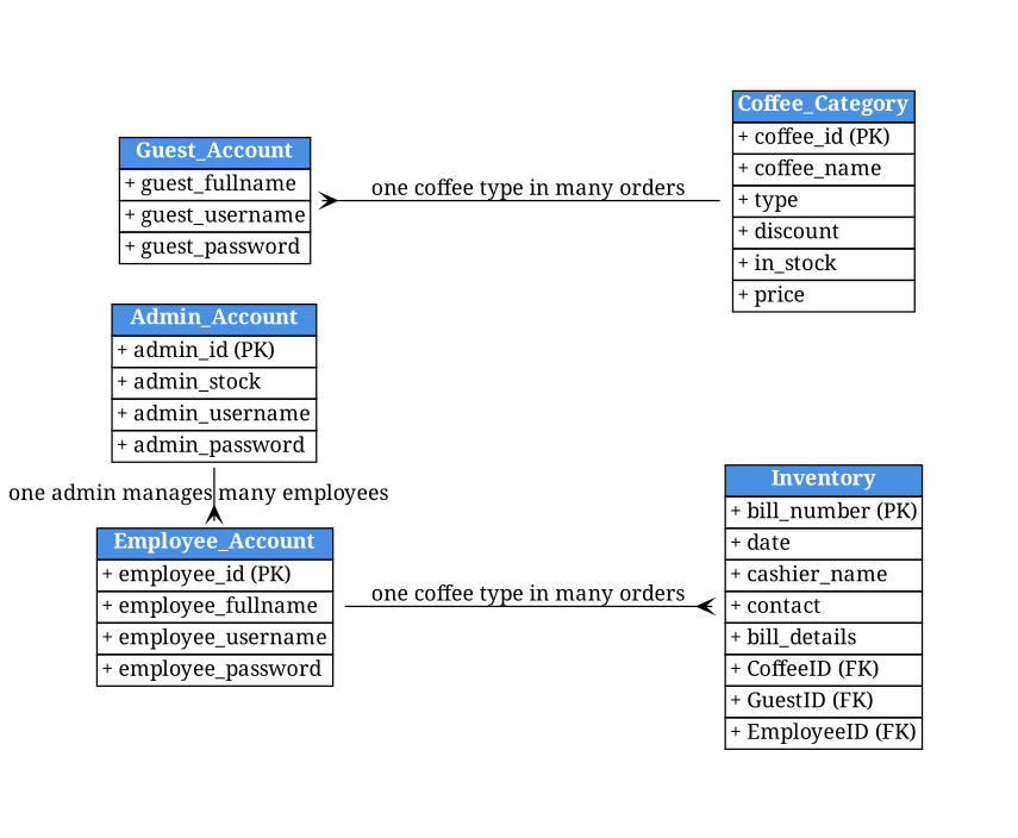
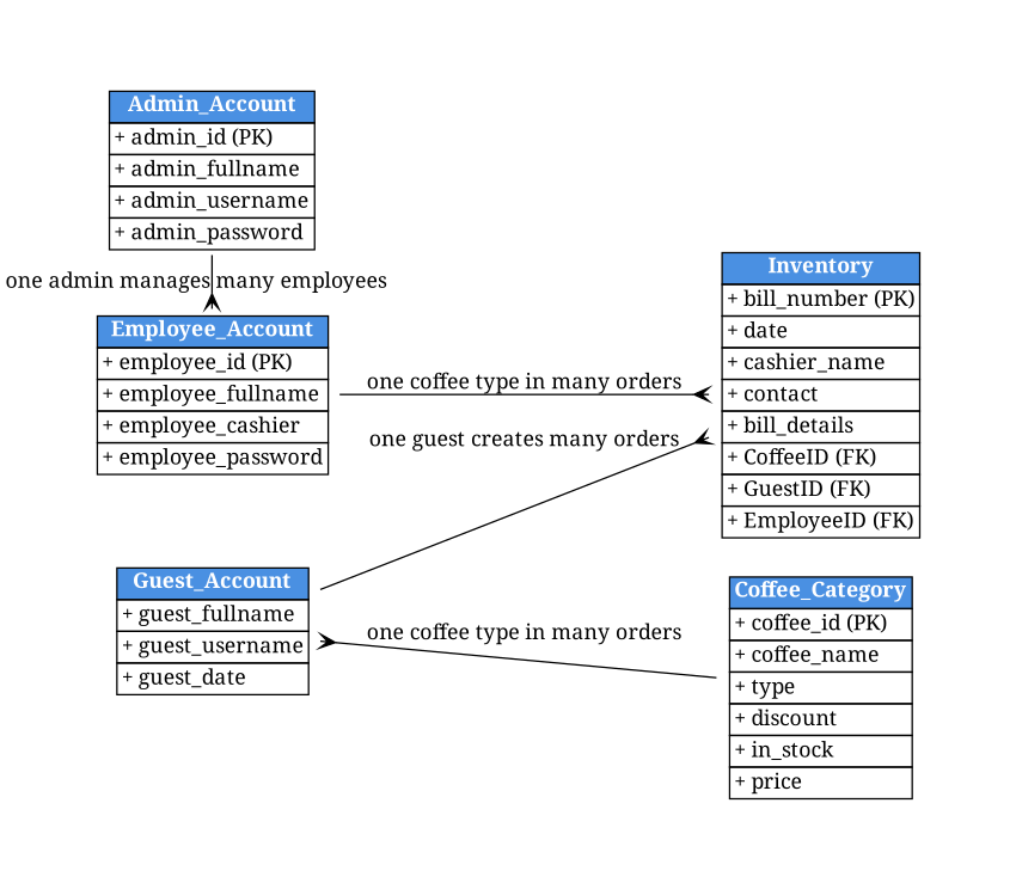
  digraph {
    fontname="Noto Serif"
    rankdir=LR
    node [fontname="Noto Serif" shape=none]
    edge [arrowhead=crow fontname="Noto Serif"]
-   n1 [label=<         <TABLE BORDER="0" CELLBORDER="1" CELLSPACING="0">             <TR><TD BGCOLOR="#4A90E2"><FONT COLOR="white"><B>Admin_Account</B></FONT></TD></TR>             <TR><TD ALIGN="LEFT">+ admin_id (PK)</TD></TR>             <TR><TD ALIGN="LEFT">+ admin_stock</TD></TR>             <TR><TD ALIGN="LEFT">+ admin_username</TD></TR>             <TR><TD ALIGN="LEFT">+ admin_password</TD></TR>         </TABLE>>]
-   n2 [label=<         <TABLE BORDER="0" CELLBORDER="1" CELLSPACING="0">             <TR><TD BGCOLOR="#4A90E2"><FONT COLOR="white"><B>Employee_Account</B></FONT></TD></TR>             <TR><TD ALIGN="LEFT">+ employee_id (PK)</TD></TR>             <TR><TD ALIGN="LEFT">+ employee_fullname</TD></TR>             <TR><TD ALIGN="LEFT">+ employee_username</TD></TR>             <TR><TD ALIGN="LEFT">+ employee_password</TD></TR>         </TABLE>>]
-   n3 [label=<         <TABLE BORDER="0" CELLBORDER="1" CELLSPACING="0">             <TR><TD BGCOLOR="#4A90E2"><FONT COLOR="white"><B>Guest_Account</B></FONT></TD></TR>             <TR><TD ALIGN="LEFT">+ guest_fullname</TD></TR>             <TR><TD ALIGN="LEFT">+ guest_username</TD></TR>             <TR><TD ALIGN="LEFT">+ guest_password</TD></TR>         </TABLE>>]
+   n1 [label=<         <TABLE BORDER="0" CELLBORDER="1" CELLSPACING="0">             <TR><TD BGCOLOR="#4A90E2"><FONT COLOR="white"><B>Admin_Account</B></FONT></TD></TR>             <TR><TD ALIGN="LEFT">+ admin_id (PK)</TD></TR>             <TR><TD ALIGN="LEFT">+ admin_fullname</TD></TR>             <TR><TD ALIGN="LEFT">+ admin_username</TD></TR>             <TR><TD ALIGN="LEFT">+ admin_password</TD></TR>         </TABLE>>]
+   n2 [label=<         <TABLE BORDER="0" CELLBORDER="1" CELLSPACING="0">             <TR><TD BGCOLOR="#4A90E2"><FONT COLOR="white"><B>Employee_Account</B></FONT></TD></TR>             <TR><TD ALIGN="LEFT">+ employee_id (PK)</TD></TR>             <TR><TD ALIGN="LEFT">+ employee_fullname</TD></TR>             <TR><TD ALIGN="LEFT">+ employee_cashier</TD></TR>             <TR><TD ALIGN="LEFT">+ employee_password</TD></TR>         </TABLE>>]
+   n3 [label=<         <TABLE BORDER="0" CELLBORDER="1" CELLSPACING="0">             <TR><TD BGCOLOR="#4A90E2"><FONT COLOR="white"><B>Guest_Account</B></FONT></TD></TR>             <TR><TD ALIGN="LEFT">+ guest_fullname</TD></TR>             <TR><TD ALIGN="LEFT">+ guest_username</TD></TR>             <TR><TD ALIGN="LEFT">+ guest_date</TD></TR>         </TABLE>>]
    n4 [label=<         <TABLE BORDER="0" CELLBORDER="1" CELLSPACING="0">             <TR><TD BGCOLOR="#4A90E2"><FONT COLOR="white"><B>Coffee_Category</B></FONT></TD></TR>             <TR><TD ALIGN="LEFT">+ coffee_id (PK)</TD></TR>             <TR><TD ALIGN="LEFT">+ coffee_name</TD></TR>             <TR><TD ALIGN="LEFT">+ type</TD></TR>             <TR><TD ALIGN="LEFT">+ discount</TD></TR>             <TR><TD ALIGN="LEFT">+ in_stock</TD></TR>             <TR><TD ALIGN="LEFT">+ price</TD></TR>         </TABLE>>]
    n5 [label=<         <TABLE BORDER="0" CELLBORDER="1" CELLSPACING="0">             <TR><TD BGCOLOR="#4A90E2"><FONT COLOR="white"><B>Inventory</B></FONT></TD></TR>             <TR><TD ALIGN="LEFT">+ bill_number (PK)</TD></TR>             <TR><TD ALIGN="LEFT">+ date</TD></TR>             <TR><TD ALIGN="LEFT">+ cashier_name</TD></TR>             <TR><TD ALIGN="LEFT">+ contact</TD></TR>             <TR><TD ALIGN="LEFT">+ bill_details</TD></TR>             <TR><TD ALIGN="LEFT">+ CoffeeID (FK)</TD></TR>             <TR><TD ALIGN="LEFT">+ GuestID (FK)</TD></TR>             <TR><TD ALIGN="LEFT">+ EmployeeID (FK)</TD></TR>         </TABLE>>]
    subgraph sub_1 {
      rank=same
      n1
      n2
      n3
    }
    subgraph sub_2 {
      rank=same
      n4
      n5
    }
    n1 -> n2 [label="one admin manages many employees"]
    n2 -> n5 [label="one coffee type in many orders"]
+   n3 -> n5 [label="one guest creates many orders"]
    n4 -> n3 [label="one coffee type in many orders"]
  }
